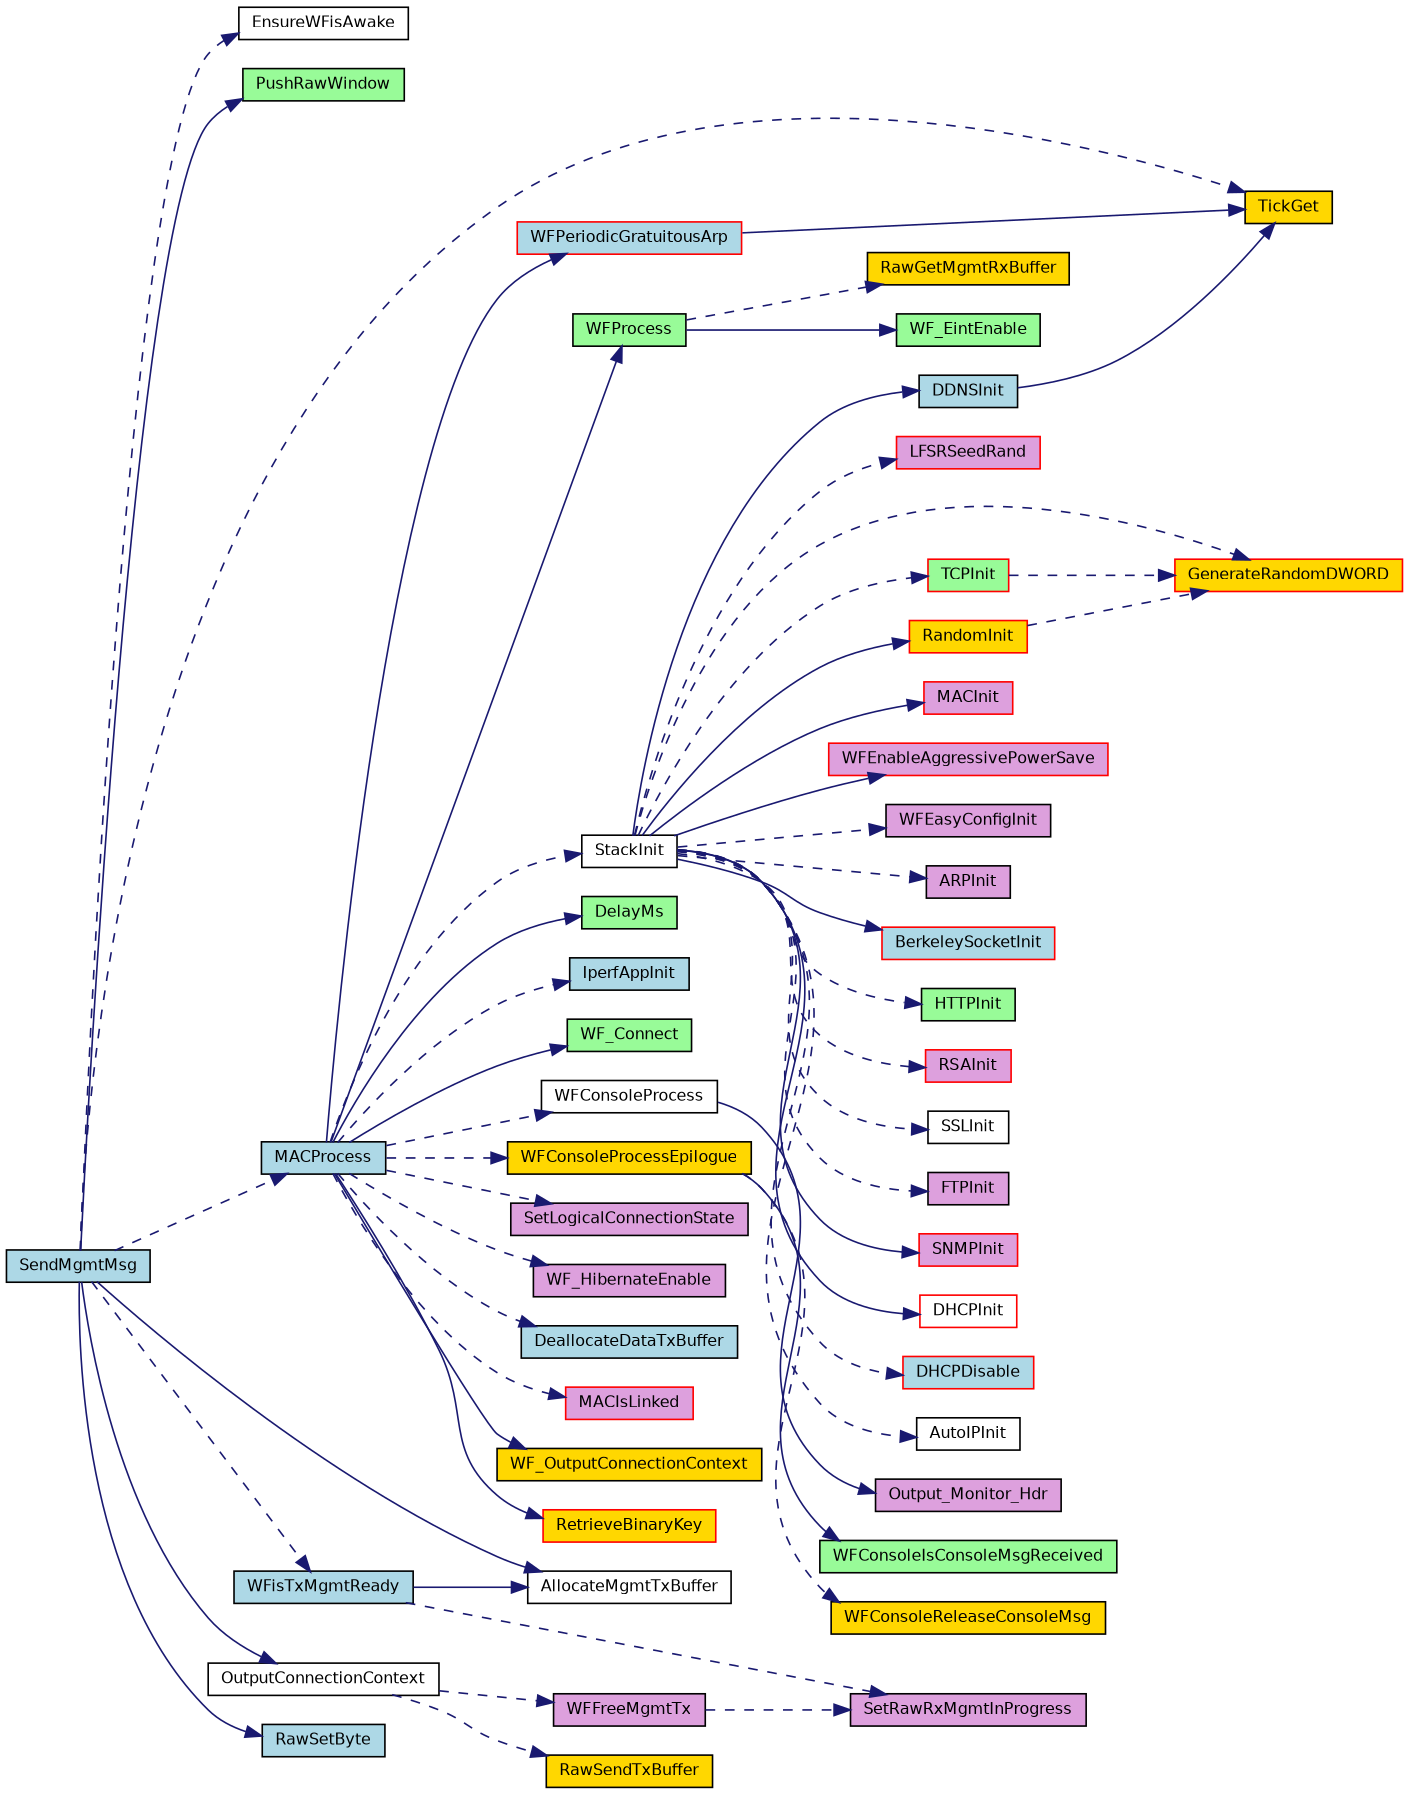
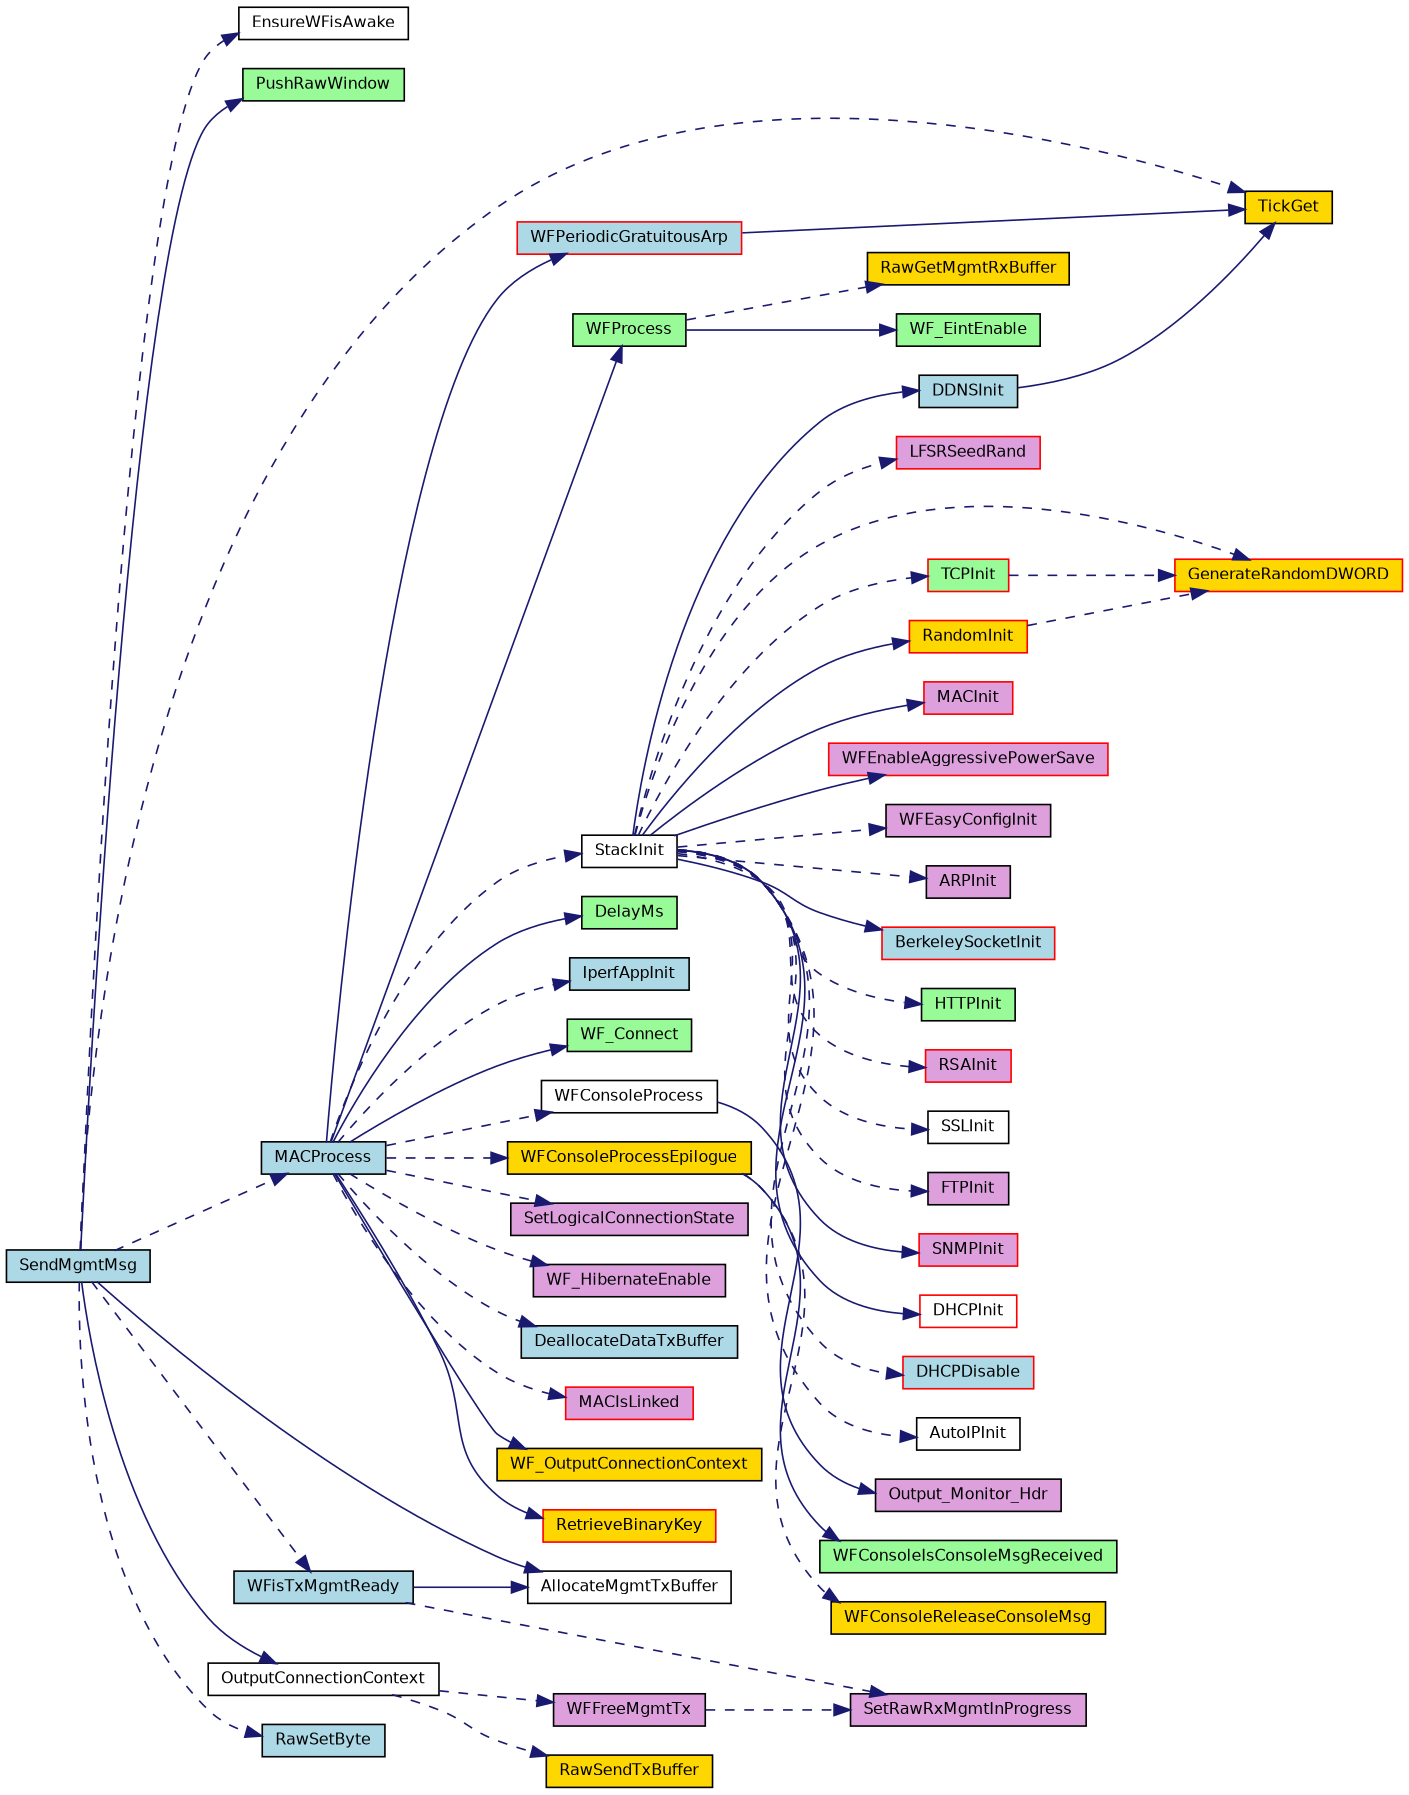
  digraph {
    rankdir=LR
    node [color=black fillcolor=plum fontname=Helvetica fontsize=10 shape=record style=filled]
    edge [color=midnightblue fontname=Helvetica fontsize=10 labelfontname=Helvetica labelfontsize=10 style=dashed]
    n1 [fillcolor=lightblue fontcolor=black height=0.2 label=SendMgmtMsg width=0.4]
    n2 [fillcolor=white height=0.2 label=EnsureWFisAwake width=0.4]
    n3 [fillcolor=palegreen height=0.2 label=PushRawWindow width=0.4]
    n4 [fillcolor=gold height=0.2 label=TickGet width=0.4]
    n5 [fillcolor=lightblue height=0.2 label=WFisTxMgmtReady width=0.4]
    n6 [fillcolor=white height=0.2 label=AllocateMgmtTxBuffer width=0.4]
    n7 [fillcolor=lightblue height=0.2 label=MACProcess width=0.4]
    n8 [fillcolor=lightblue height=0.2 label=RawSetByte width=0.4]
    n9 [fillcolor=white height=0.2 label=OutputConnectionContext width=0.4]
    n10 [height=0.2 label=SetRawRxMgmtInProgress width=0.4]
    n11 [fillcolor=palegreen height=0.2 label=WFProcess width=0.4]
    n12 [fillcolor=palegreen height=0.2 label=DelayMs width=0.4]
    n13 [fillcolor=white height=0.2 label=StackInit width=0.4]
    n14 [fillcolor=lightblue height=0.2 label=IperfAppInit width=0.4]
    n15 [fillcolor=palegreen height=0.2 label=WF_Connect width=0.4]
    n16 [fillcolor=white height=0.2 label=WFConsoleProcess width=0.4]
    n17 [fillcolor=gold height=0.2 label=WFConsoleProcessEpilogue width=0.4]
    n18 [height=0.2 label=SetLogicalConnectionState width=0.4]
    n19 [height=0.2 label=WF_HibernateEnable width=0.4]
    n20 [fillcolor=lightblue height=0.2 label=DeallocateDataTxBuffer width=0.4]
    n21 [color=red fillcolor=lightblue height=0.2 label=WFPeriodicGratuitousArp width=0.4]
    n22 [color=red height=0.2 label=MACIsLinked width=0.4]
    n23 [fillcolor=gold height=0.2 label=WF_OutputConnectionContext width=0.4]
    n24 [color=red fillcolor=gold height=0.2 label=RetrieveBinaryKey width=0.4]
    n25 [fillcolor=gold height=0.2 label=RawSendTxBuffer width=0.4]
    n26 [height=0.2 label=WFFreeMgmtTx width=0.4]
    n27 [fillcolor=gold height=0.2 label=RawGetMgmtRxBuffer width=0.4]
    n28 [fillcolor=palegreen height=0.2 label=WF_EintEnable width=0.4]
    n29 [color=red height=0.2 label=LFSRSeedRand width=0.4]
    n30 [color=red fillcolor=gold height=0.2 label=GenerateRandomDWORD width=0.4]
    n31 [color=red height=0.2 label=MACInit width=0.4]
    n32 [color=red height=0.2 label=WFEnableAggressivePowerSave width=0.4]
    n33 [height=0.2 label=WFEasyConfigInit width=0.4]
    n34 [height=0.2 label=ARPInit width=0.4]
    n35 [color=red fillcolor=palegreen height=0.2 label=TCPInit width=0.4]
    n36 [color=red fillcolor=lightblue height=0.2 label=BerkeleySocketInit width=0.4]
    n37 [fillcolor=palegreen height=0.2 label=HTTPInit width=0.4]
    n38 [color=red height=0.2 label=RSAInit width=0.4]
    n39 [fillcolor=white height=0.2 label=SSLInit width=0.4]
    n40 [height=0.2 label=FTPInit width=0.4]
    n41 [color=red height=0.2 label=SNMPInit width=0.4]
    n42 [color=red fillcolor=white height=0.2 label=DHCPInit width=0.4]
    n43 [color=red fillcolor=lightblue height=0.2 label=DHCPDisable width=0.4]
    n44 [fillcolor=white height=0.2 label=AutoIPInit width=0.4]
    n45 [fillcolor=lightblue height=0.2 label=DDNSInit width=0.4]
    n46 [color=red fillcolor=gold height=0.2 label=RandomInit width=0.4]
    n47 [height=0.2 label=Output_Monitor_Hdr width=0.4]
    n48 [fillcolor=palegreen height=0.2 label=WFConsoleIsConsoleMsgReceived width=0.4]
    n49 [fillcolor=gold height=0.2 label=WFConsoleReleaseConsoleMsg width=0.4]
    n1 -> n2
    n1 -> n3 [style=solid]
    n1 -> n4
    n1 -> n5
    n1 -> n6 [style=solid]
    n1 -> n7
-   n1 -> n8 [style=solid]
+   n1 -> n8
    n1 -> n9 [style=solid]
    n5 -> n6 [style=solid]
    n5 -> n10
    n7 -> n11 [style=solid]
    n7 -> n12 [style=solid]
    n7 -> n13
    n7 -> n14
    n7 -> n15 [style=solid]
    n7 -> n16
    n7 -> n17
    n7 -> n18
    n7 -> n19
    n7 -> n20
    n7 -> n21 [style=solid]
    n7 -> n22
    n7 -> n23 [style=solid]
    n7 -> n24 [style=solid]
    n9 -> n25
    n9 -> n26
    n11 -> n27
    n11 -> n28 [style=solid]
    n13 -> n29
    n13 -> n30
    n13 -> n31 [style=solid]
    n13 -> n32 [style=solid]
    n13 -> n33
    n13 -> n34
    n13 -> n35
    n13 -> n36 [style=solid]
    n13 -> n37
    n13 -> n38
    n13 -> n39
    n13 -> n40
    n13 -> n41 [style=solid]
    n13 -> n42 [style=solid]
    n13 -> n43
    n13 -> n44
    n13 -> n45 [style=solid]
    n13 -> n46 [style=solid]
    n16 -> n47 [style=solid]
    n17 -> n48 [style=solid]
    n17 -> n49
    n21 -> n4 [style=solid]
    n26 -> n10
    n35 -> n30
    n45 -> n4 [style=solid]
    n46 -> n30
  }
